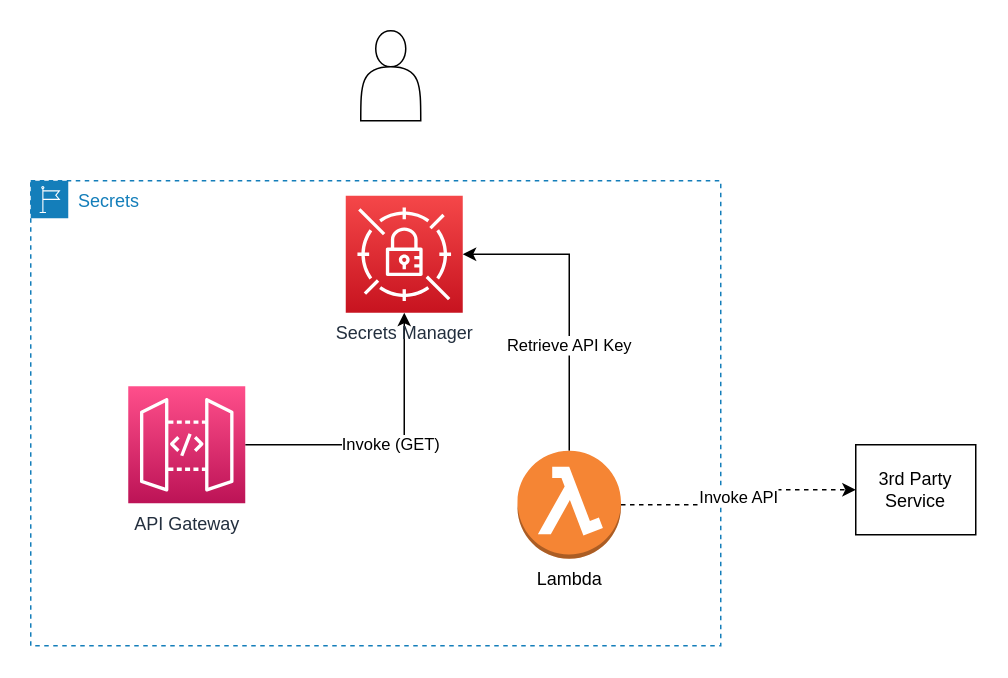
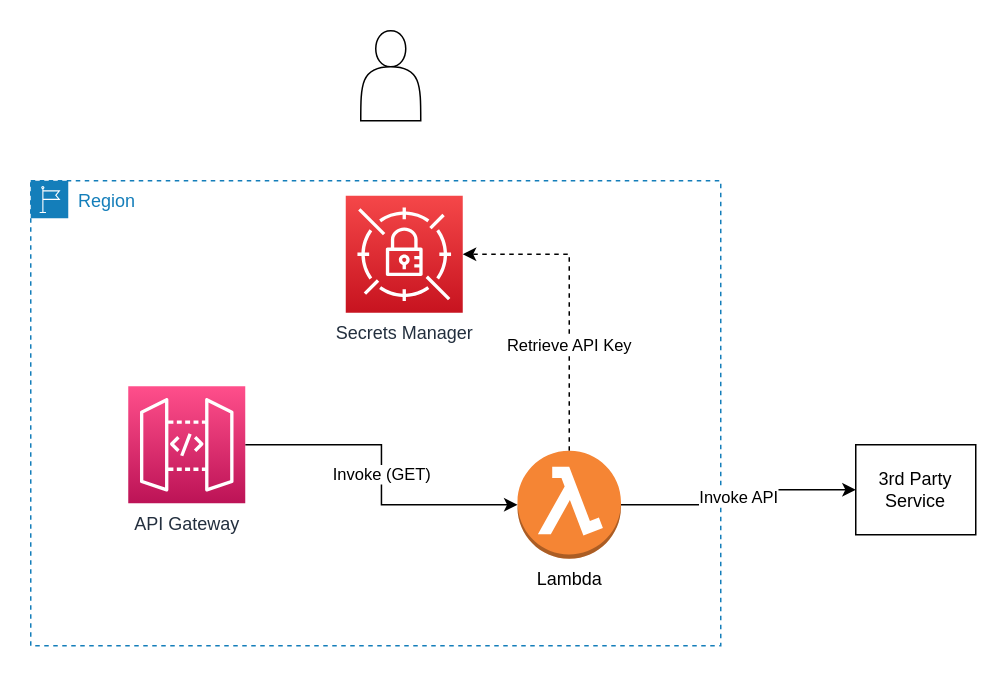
  <mxCell id="0" />
  <mxCell id="1" parent="0" />
- <mxCell id="2" value="Secrets" style="points=[[0,0],[0.25,0],[0.5,0],[0.75,0],[1,0],[1,0.25],[1,0.5],[1,0.75],[1,1],[0.75,1],[0.5,1],[0.25,1],[0,1],[0,0.75],[0,0.5],[0,0.25]];outlineConnect=0;gradientColor=none;html=1;whiteSpace=wrap;fontSize=12;fontStyle=0;container=1;pointerEvents=0;collapsible=0;recursiveResize=0;shape=mxgraph.aws4.group;grIcon=mxgraph.aws4.group_region;strokeColor=#147EBA;fillColor=none;verticalAlign=top;align=left;spacingLeft=30;fontColor=#147EBA;dashed=1;" vertex="1" parent="1"><mxGeometry x="20" y="120" width="460" height="310" as="geometry" /></mxCell>
- <mxCell id="3" value="Retrieve API Key" style="edgeStyle=orthogonalEdgeStyle;rounded=0;orthogonalLoop=1;jettySize=auto;html=1;entryX=1;entryY=0.5;entryDx=0;entryDy=0;entryPerimeter=0;exitX=0.5;exitY=0;exitDx=0;exitDy=0;exitPerimeter=0;" edge="1" parent="2" source="4" target="7"><mxGeometry x="-0.307" relative="1" as="geometry"><Array as="points"><mxPoint x="359" y="49" /></Array><mxPoint as="offset" /></mxGeometry></mxCell>
+ <mxCell id="2" value="Region" style="points=[[0,0],[0.25,0],[0.5,0],[0.75,0],[1,0],[1,0.25],[1,0.5],[1,0.75],[1,1],[0.75,1],[0.5,1],[0.25,1],[0,1],[0,0.75],[0,0.5],[0,0.25]];outlineConnect=0;gradientColor=none;html=1;whiteSpace=wrap;fontSize=12;fontStyle=0;container=1;pointerEvents=0;collapsible=0;recursiveResize=0;shape=mxgraph.aws4.group;grIcon=mxgraph.aws4.group_region;strokeColor=#147EBA;fillColor=none;verticalAlign=top;align=left;spacingLeft=30;fontColor=#147EBA;dashed=1;" vertex="1" parent="1"><mxGeometry x="20" y="120" width="460" height="310" as="geometry" /></mxCell>
+ <mxCell id="3" value="Retrieve API Key" style="edgeStyle=orthogonalEdgeStyle;rounded=0;orthogonalLoop=1;jettySize=auto;html=1;entryX=1;entryY=0.5;entryDx=0;entryDy=0;entryPerimeter=0;exitX=0.5;exitY=0;exitDx=0;exitDy=0;exitPerimeter=0;dashed=1;" edge="1" parent="2" source="4" target="7"><mxGeometry x="-0.307" relative="1" as="geometry"><Array as="points"><mxPoint x="359" y="49" /></Array><mxPoint as="offset" /></mxGeometry></mxCell>
  <mxCell id="4" value="Lambda" style="outlineConnect=0;dashed=0;verticalLabelPosition=bottom;verticalAlign=top;align=center;html=1;shape=mxgraph.aws3.lambda_function;fillColor=#F58534;gradientColor=none;" vertex="1" parent="2"><mxGeometry x="324.5" y="180" width="69" height="72" as="geometry" /></mxCell>
- <mxCell id="5" value="Invoke (GET)" style="edgeStyle=orthogonalEdgeStyle;rounded=0;orthogonalLoop=1;jettySize=auto;html=1;" edge="1" parent="2" source="6" target="7"><mxGeometry relative="1" as="geometry" /></mxCell>
+ <mxCell id="5" value="Invoke (GET)" style="edgeStyle=orthogonalEdgeStyle;rounded=0;orthogonalLoop=1;jettySize=auto;html=1;" edge="1" parent="2" source="6" target="4"><mxGeometry relative="1" as="geometry" /></mxCell>
  <mxCell id="6" value="API Gateway" style="sketch=0;points=[[0,0,0],[0.25,0,0],[0.5,0,0],[0.75,0,0],[1,0,0],[0,1,0],[0.25,1,0],[0.5,1,0],[0.75,1,0],[1,1,0],[0,0.25,0],[0,0.5,0],[0,0.75,0],[1,0.25,0],[1,0.5,0],[1,0.75,0]];outlineConnect=0;fontColor=#232F3E;gradientColor=#FF4F8B;gradientDirection=north;fillColor=#BC1356;strokeColor=#ffffff;dashed=0;verticalLabelPosition=bottom;verticalAlign=top;align=center;html=1;fontSize=12;fontStyle=0;aspect=fixed;shape=mxgraph.aws4.resourceIcon;resIcon=mxgraph.aws4.api_gateway;" vertex="1" parent="2"><mxGeometry x="65" y="137" width="78" height="78" as="geometry" /></mxCell>
  <mxCell id="7" value="Secrets Manager" style="sketch=0;points=[[0,0,0],[0.25,0,0],[0.5,0,0],[0.75,0,0],[1,0,0],[0,1,0],[0.25,1,0],[0.5,1,0],[0.75,1,0],[1,1,0],[0,0.25,0],[0,0.5,0],[0,0.75,0],[1,0.25,0],[1,0.5,0],[1,0.75,0]];outlineConnect=0;fontColor=#232F3E;gradientColor=#F54749;gradientDirection=north;fillColor=#C7131F;strokeColor=#ffffff;dashed=0;verticalLabelPosition=bottom;verticalAlign=top;align=center;html=1;fontSize=12;fontStyle=0;aspect=fixed;shape=mxgraph.aws4.resourceIcon;resIcon=mxgraph.aws4.secrets_manager;" vertex="1" parent="2"><mxGeometry x="210" y="10" width="78" height="78" as="geometry" /></mxCell>
  <mxCell id="8" value="" style="shape=actor;whiteSpace=wrap;html=1;" vertex="1" parent="1"><mxGeometry x="240" y="20" width="40" height="60" as="geometry" /></mxCell>
  <mxCell id="9" value="3rd Party Service" style="whiteSpace=wrap;html=1;aspect=fixed;" vertex="1" parent="1"><mxGeometry x="570" y="296" width="80" height="60" as="geometry" /></mxCell>
- <mxCell id="10" value="Invoke API" style="edgeStyle=orthogonalEdgeStyle;rounded=0;orthogonalLoop=1;jettySize=auto;html=1;entryX=0;entryY=0.5;entryDx=0;entryDy=0;dashed=1;" edge="1" parent="1" source="4" target="9"><mxGeometry relative="1" as="geometry" /></mxCell>
+ <mxCell id="10" value="Invoke API" style="edgeStyle=orthogonalEdgeStyle;rounded=0;orthogonalLoop=1;jettySize=auto;html=1;entryX=0;entryY=0.5;entryDx=0;entryDy=0;" edge="1" parent="1" source="4" target="9"><mxGeometry relative="1" as="geometry" /></mxCell>
